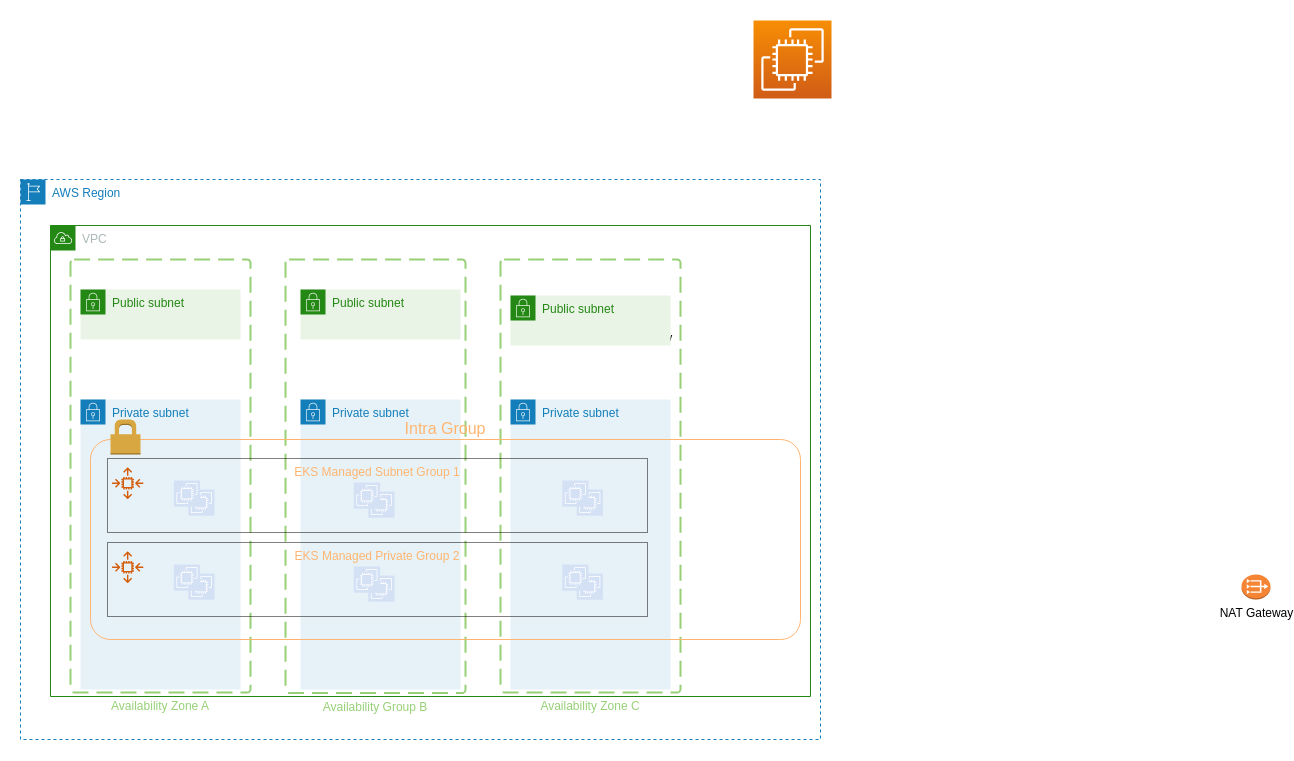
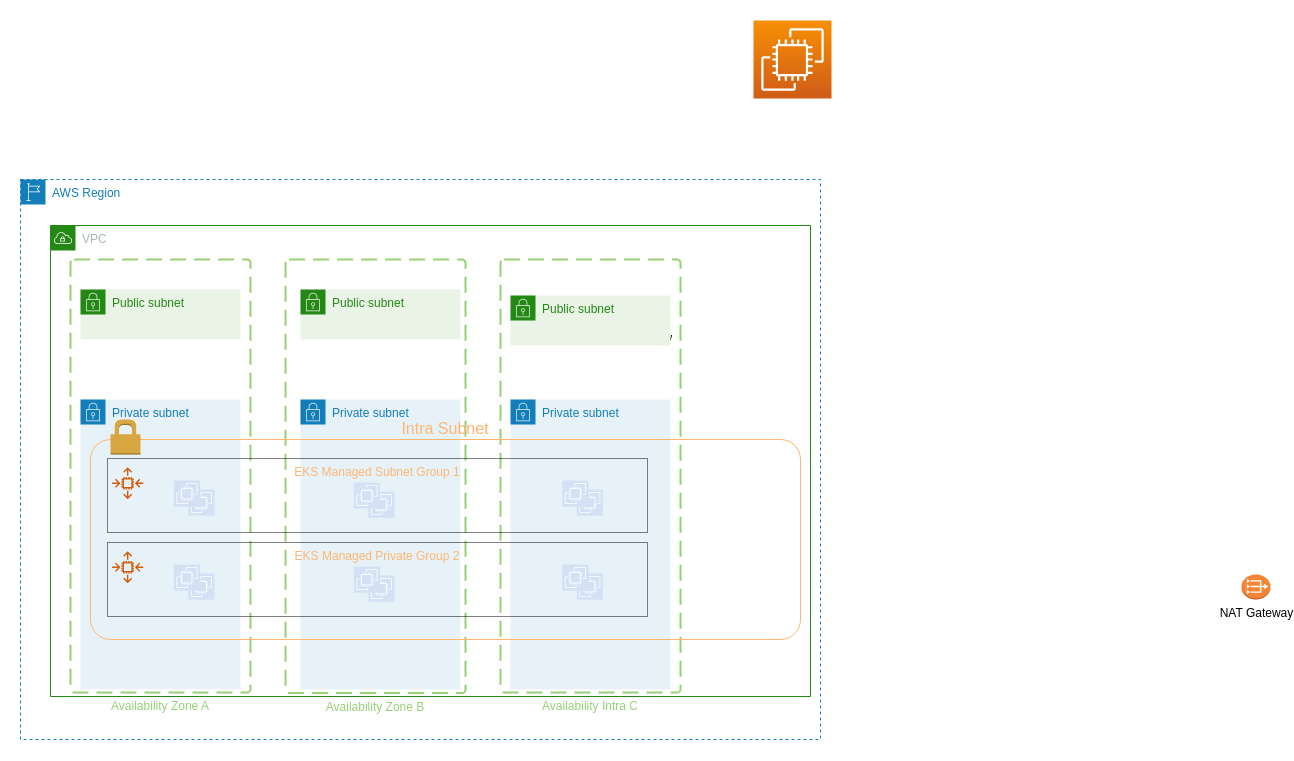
  <mxCell id="0" />
  <mxCell id="1" value="AWS" parent="0" />
  <mxCell id="2" value="Availability Zone A" style="rounded=1;arcSize=2;dashed=1;strokeColor=#97D077;fillColor=none;gradientColor=none;dashPattern=8 4;strokeWidth=2;labelPosition=center;verticalLabelPosition=bottom;align=center;verticalAlign=top;fontColor=#97D077;movable=1;resizable=1;rotatable=1;deletable=1;editable=1;locked=0;connectable=1;" parent="1" vertex="1"><mxGeometry x="70" y="259" width="180" height="433" as="geometry" /></mxCell>
  <mxCell id="3" value="" style="edgeStyle=orthogonalEdgeStyle;rounded=0;orthogonalLoop=1;jettySize=auto;html=1;" parent="1" edge="1"><mxGeometry relative="1" as="geometry"><mxPoint x="220" y="565" as="sourcePoint" /></mxGeometry></mxCell>
  <mxCell id="4" value="AWS Region" style="points=[[0,0],[0.25,0],[0.5,0],[0.75,0],[1,0],[1,0.25],[1,0.5],[1,0.75],[1,1],[0.75,1],[0.5,1],[0.25,1],[0,1],[0,0.75],[0,0.5],[0,0.25]];outlineConnect=0;gradientColor=none;html=1;whiteSpace=wrap;fontSize=12;fontStyle=0;container=0;pointerEvents=0;collapsible=0;recursiveResize=0;shape=mxgraph.aws4.group;grIcon=mxgraph.aws4.group_region;strokeColor=#147EBA;fillColor=none;verticalAlign=top;align=left;spacingLeft=30;fontColor=#147EBA;dashed=1;" parent="1" vertex="1"><mxGeometry x="20" y="179" width="800" height="560" as="geometry" /></mxCell>
  <mxCell id="5" style="edgeStyle=none;curved=1;rounded=0;orthogonalLoop=1;jettySize=auto;html=1;exitX=1;exitY=0.5;exitDx=0;exitDy=0;fontSize=12;startSize=8;endSize=8;movable=0;resizable=0;rotatable=0;deletable=0;editable=0;locked=1;connectable=0;" edge="1" parent="1" source="2" target="2"><mxGeometry relative="1" as="geometry" /></mxCell>
- <mxCell id="6" value="Availability Zone C" style="rounded=1;arcSize=2;dashed=1;strokeColor=#97D077;fillColor=none;gradientColor=none;dashPattern=8 4;strokeWidth=2;labelPosition=center;verticalLabelPosition=bottom;align=center;verticalAlign=top;fontColor=#97D077;movable=1;resizable=1;rotatable=1;deletable=1;editable=1;locked=0;connectable=1;" vertex="1" parent="1"><mxGeometry x="500" y="259" width="180" height="433" as="geometry" /></mxCell>
- <mxCell id="7" value="Availability Group B" style="rounded=1;arcSize=2;dashed=1;strokeColor=#97D077;fillColor=none;gradientColor=none;dashPattern=8 4;strokeWidth=2;labelPosition=center;verticalLabelPosition=bottom;align=center;verticalAlign=top;fontColor=#97D077;movable=1;resizable=1;rotatable=1;deletable=1;editable=1;locked=0;connectable=1;" vertex="1" parent="1"><mxGeometry x="285" y="259" width="180" height="433.5" as="geometry" /></mxCell>
+ <mxCell id="6" value="Availability Intra C" style="rounded=1;arcSize=2;dashed=1;strokeColor=#97D077;fillColor=none;gradientColor=none;dashPattern=8 4;strokeWidth=2;labelPosition=center;verticalLabelPosition=bottom;align=center;verticalAlign=top;fontColor=#97D077;movable=1;resizable=1;rotatable=1;deletable=1;editable=1;locked=0;connectable=1;" vertex="1" parent="1"><mxGeometry x="500" y="259" width="180" height="433" as="geometry" /></mxCell>
+ <mxCell id="7" value="Availability Zone B" style="rounded=1;arcSize=2;dashed=1;strokeColor=#97D077;fillColor=none;gradientColor=none;dashPattern=8 4;strokeWidth=2;labelPosition=center;verticalLabelPosition=bottom;align=center;verticalAlign=top;fontColor=#97D077;movable=1;resizable=1;rotatable=1;deletable=1;editable=1;locked=0;connectable=1;" vertex="1" parent="1"><mxGeometry x="285" y="259" width="180" height="433.5" as="geometry" /></mxCell>
  <mxCell id="8" value="NAT Gateway" style="outlineConnect=0;dashed=0;verticalLabelPosition=bottom;verticalAlign=top;align=center;html=1;shape=mxgraph.aws3.vpc_nat_gateway;fillColor=#F58534;gradientColor=none;" vertex="1" parent="1"><mxGeometry x="1241" y="574" width="29" height="25" as="geometry" /></mxCell>
  <mxCell id="9" value="" style="sketch=0;points=[[0,0,0],[0.25,0,0],[0.5,0,0],[0.75,0,0],[1,0,0],[0,1,0],[0.25,1,0],[0.5,1,0],[0.75,1,0],[1,1,0],[0,0.25,0],[0,0.5,0],[0,0.75,0],[1,0.25,0],[1,0.5,0],[1,0.75,0]];outlineConnect=0;fontColor=#232F3E;gradientColor=#F78E04;gradientDirection=north;fillColor=#D05C17;strokeColor=#ffffff;dashed=0;verticalLabelPosition=bottom;verticalAlign=top;align=center;html=1;fontSize=12;fontStyle=0;aspect=fixed;shape=mxgraph.aws4.resourceIcon;resIcon=mxgraph.aws4.ec2;" vertex="1" parent="1"><mxGeometry x="753" y="20" width="78" height="78" as="geometry" /></mxCell>
  <mxCell id="10" value="VPC" parent="0" />
  <mxCell id="11" value="Private subnet" style="points=[[0,0],[0.25,0],[0.5,0],[0.75,0],[1,0],[1,0.25],[1,0.5],[1,0.75],[1,1],[0.75,1],[0.5,1],[0.25,1],[0,1],[0,0.75],[0,0.5],[0,0.25]];outlineConnect=0;gradientColor=none;html=1;whiteSpace=wrap;fontSize=12;fontStyle=0;container=1;pointerEvents=0;collapsible=0;recursiveResize=0;shape=mxgraph.aws4.group;grIcon=mxgraph.aws4.group_security_group;grStroke=0;strokeColor=#147EBA;fillColor=#E6F2F8;verticalAlign=top;align=left;spacingLeft=30;fontColor=#147EBA;dashed=0;" parent="10" vertex="1"><mxGeometry x="80" y="399" width="160" height="290" as="geometry" /></mxCell>
  <mxCell id="12" value="NAT Gateway" style="outlineConnect=0;dashed=0;verticalLabelPosition=bottom;verticalAlign=top;align=center;html=1;shape=mxgraph.aws3.vpc_nat_gateway;fillColor=#F58534;gradientColor=none;" parent="10" vertex="1"><mxGeometry x="620" y="299" width="29" height="25" as="geometry" /></mxCell>
  <mxCell id="13" value="VPC" style="points=[[0,0],[0.25,0],[0.5,0],[0.75,0],[1,0],[1,0.25],[1,0.5],[1,0.75],[1,1],[0.75,1],[0.5,1],[0.25,1],[0,1],[0,0.75],[0,0.5],[0,0.25]];outlineConnect=0;gradientColor=none;html=1;whiteSpace=wrap;fontSize=12;fontStyle=0;container=1;pointerEvents=0;collapsible=0;recursiveResize=0;shape=mxgraph.aws4.group;grIcon=mxgraph.aws4.group_vpc;strokeColor=#248814;fillColor=none;verticalAlign=top;align=left;spacingLeft=30;fontColor=#AAB7B8;dashed=0;" parent="10" vertex="1"><mxGeometry x="50" y="225" width="760" height="471" as="geometry" /></mxCell>
  <mxCell id="14" value="Public subnet" style="points=[[0,0],[0.25,0],[0.5,0],[0.75,0],[1,0],[1,0.25],[1,0.5],[1,0.75],[1,1],[0.75,1],[0.5,1],[0.25,1],[0,1],[0,0.75],[0,0.5],[0,0.25]];outlineConnect=0;gradientColor=none;html=1;whiteSpace=wrap;fontSize=12;fontStyle=0;container=1;pointerEvents=0;collapsible=0;recursiveResize=0;shape=mxgraph.aws4.group;grIcon=mxgraph.aws4.group_security_group;grStroke=0;strokeColor=#248814;fillColor=#E9F3E6;verticalAlign=top;align=left;spacingLeft=30;fontColor=#248814;dashed=0;" vertex="1" parent="13"><mxGeometry x="460" y="70" width="160" height="50" as="geometry" /></mxCell>
  <mxCell id="15" value="Private subnet" style="points=[[0,0],[0.25,0],[0.5,0],[0.75,0],[1,0],[1,0.25],[1,0.5],[1,0.75],[1,1],[0.75,1],[0.5,1],[0.25,1],[0,1],[0,0.75],[0,0.5],[0,0.25]];outlineConnect=0;gradientColor=none;html=1;whiteSpace=wrap;fontSize=12;fontStyle=0;container=1;pointerEvents=0;collapsible=0;recursiveResize=0;shape=mxgraph.aws4.group;grIcon=mxgraph.aws4.group_security_group;grStroke=0;strokeColor=#147EBA;fillColor=#E6F2F8;verticalAlign=top;align=left;spacingLeft=30;fontColor=#147EBA;dashed=0;" vertex="1" parent="10"><mxGeometry x="510" y="399" width="160" height="290" as="geometry" /></mxCell>
  <mxCell id="16" value="Private subnet" style="points=[[0,0],[0.25,0],[0.5,0],[0.75,0],[1,0],[1,0.25],[1,0.5],[1,0.75],[1,1],[0.75,1],[0.5,1],[0.25,1],[0,1],[0,0.75],[0,0.5],[0,0.25]];outlineConnect=0;gradientColor=none;html=1;whiteSpace=wrap;fontSize=12;fontStyle=0;container=1;pointerEvents=0;collapsible=0;recursiveResize=0;shape=mxgraph.aws4.group;grIcon=mxgraph.aws4.group_security_group;grStroke=0;strokeColor=#147EBA;fillColor=#E6F2F8;verticalAlign=top;align=left;spacingLeft=30;fontColor=#147EBA;dashed=0;" vertex="1" parent="10"><mxGeometry x="300" y="399" width="160" height="290" as="geometry" /></mxCell>
  <mxCell id="17" value="Public subnet" style="points=[[0,0],[0.25,0],[0.5,0],[0.75,0],[1,0],[1,0.25],[1,0.5],[1,0.75],[1,1],[0.75,1],[0.5,1],[0.25,1],[0,1],[0,0.75],[0,0.5],[0,0.25]];outlineConnect=0;gradientColor=none;html=1;whiteSpace=wrap;fontSize=12;fontStyle=0;container=1;pointerEvents=0;collapsible=0;recursiveResize=0;shape=mxgraph.aws4.group;grIcon=mxgraph.aws4.group_security_group;grStroke=0;strokeColor=#248814;fillColor=#E9F3E6;verticalAlign=top;align=left;spacingLeft=30;fontColor=#248814;dashed=0;" vertex="1" parent="10"><mxGeometry x="300" y="289" width="160" height="50" as="geometry" /></mxCell>
  <mxCell id="18" value="Public subnet" style="points=[[0,0],[0.25,0],[0.5,0],[0.75,0],[1,0],[1,0.25],[1,0.5],[1,0.75],[1,1],[0.75,1],[0.5,1],[0.25,1],[0,1],[0,0.75],[0,0.5],[0,0.25]];outlineConnect=0;gradientColor=none;html=1;whiteSpace=wrap;fontSize=12;fontStyle=0;container=1;pointerEvents=0;collapsible=0;recursiveResize=0;shape=mxgraph.aws4.group;grIcon=mxgraph.aws4.group_security_group;grStroke=0;strokeColor=#248814;fillColor=#E9F3E6;verticalAlign=top;align=left;spacingLeft=30;fontColor=#248814;dashed=0;" vertex="1" parent="10"><mxGeometry x="80" y="289" width="160" height="50" as="geometry" /></mxCell>
- <mxCell id="19" value="Intra Group" style="rounded=1;arcSize=10;dashed=0;fillColor=none;gradientColor=none;strokeWidth=1;fontSize=16;verticalAlign=bottom;labelPosition=center;verticalLabelPosition=top;align=center;fontColor=#FFB570;strokeColor=#FFB570;" vertex="1" parent="10"><mxGeometry x="90" y="439" width="710" height="200" as="geometry" /></mxCell>
+ <mxCell id="19" value="Intra Subnet" style="rounded=1;arcSize=10;dashed=0;fillColor=none;gradientColor=none;strokeWidth=1;fontSize=16;verticalAlign=bottom;labelPosition=center;verticalLabelPosition=top;align=center;fontColor=#FFB570;strokeColor=#FFB570;" vertex="1" parent="10"><mxGeometry x="90" y="439" width="710" height="200" as="geometry" /></mxCell>
  <mxCell id="20" value="" style="dashed=0;html=1;shape=mxgraph.aws3.permissions;fillColor=#D9A741;gradientColor=none;dashed=0;fontSize=16;" vertex="1" parent="10"><mxGeometry x="110" y="419" width="30" height="35" as="geometry" /></mxCell>
  <mxCell id="21" value="EKS" parent="0" />
  <mxCell id="22" value="" style="group" vertex="1" connectable="0" parent="21"><mxGeometry x="107" y="458" width="540" height="89" as="geometry" /></mxCell>
  <mxCell id="23" value="" style="group" vertex="1" connectable="0" parent="22"><mxGeometry x="66.317" y="22" width="220.703" height="38.692" as="geometry" /></mxCell>
  <mxCell id="24" value="" style="group" vertex="1" connectable="0" parent="23"><mxGeometry x="180" y="2" width="40.703" height="36.692" as="geometry" /></mxCell>
  <mxCell id="25" value="" style="sketch=0;points=[[0,0,0],[0.25,0,0],[0.5,0,0],[0.75,0,0],[1,0,0],[0,1,0],[0.25,1,0],[0.5,1,0],[0.75,1,0],[1,1,0],[0,0.25,0],[0,0.5,0],[0,0.75,0],[1,0.25,0],[1,0.5,0],[1,0.75,0]];outlineConnect=0;fontColor=#232F3E;gradientColor=#D4E1F5;gradientDirection=north;fillColor=#D4E1F5;strokeColor=#ffffff;dashed=0;verticalLabelPosition=bottom;verticalAlign=top;align=center;html=1;fontSize=12;fontStyle=0;aspect=fixed;shape=mxgraph.aws4.resourceIcon;resIcon=mxgraph.aws4.ec2;" vertex="1" parent="24"><mxGeometry x="14.468" y="9" width="26.235" height="26.235" as="geometry" /></mxCell>
  <mxCell id="26" value="" style="sketch=0;points=[[0,0,0],[0.25,0,0],[0.5,0,0],[0.75,0,0],[1,0,0],[0,1,0],[0.25,1,0],[0.5,1,0],[0.75,1,0],[1,1,0],[0,0.25,0],[0,0.5,0],[0,0.75,0],[1,0.25,0],[1,0.5,0],[1,0.75,0]];outlineConnect=0;fontColor=#232F3E;gradientColor=#D4E1F5;gradientDirection=north;fillColor=#D4E1F5;strokeColor=#ffffff;dashed=0;verticalLabelPosition=bottom;verticalAlign=top;align=center;html=1;fontSize=12;fontStyle=0;aspect=fixed;shape=mxgraph.aws4.resourceIcon;resIcon=mxgraph.aws4.ec2;" vertex="1" parent="24"><mxGeometry width="26.235" height="26.235" as="geometry" /></mxCell>
  <mxCell id="27" value="" style="group" vertex="1" connectable="0" parent="23"><mxGeometry width="40.703" height="36.692" as="geometry" /></mxCell>
  <mxCell id="28" value="" style="sketch=0;points=[[0,0,0],[0.25,0,0],[0.5,0,0],[0.75,0,0],[1,0,0],[0,1,0],[0.25,1,0],[0.5,1,0],[0.75,1,0],[1,1,0],[0,0.25,0],[0,0.5,0],[0,0.75,0],[1,0.25,0],[1,0.5,0],[1,0.75,0]];outlineConnect=0;fontColor=#232F3E;gradientColor=#D4E1F5;gradientDirection=north;fillColor=#D4E1F5;strokeColor=#ffffff;dashed=0;verticalLabelPosition=bottom;verticalAlign=top;align=center;html=1;fontSize=12;fontStyle=0;aspect=fixed;shape=mxgraph.aws4.resourceIcon;resIcon=mxgraph.aws4.ec2;" vertex="1" parent="27"><mxGeometry x="14.468" y="9" width="26.235" height="26.235" as="geometry" /></mxCell>
  <mxCell id="29" value="" style="sketch=0;points=[[0,0,0],[0.25,0,0],[0.5,0,0],[0.75,0,0],[1,0,0],[0,1,0],[0.25,1,0],[0.5,1,0],[0.75,1,0],[1,1,0],[0,0.25,0],[0,0.5,0],[0,0.75,0],[1,0.25,0],[1,0.5,0],[1,0.75,0]];outlineConnect=0;fontColor=#232F3E;gradientColor=#D4E1F5;gradientDirection=north;fillColor=#D4E1F5;strokeColor=#ffffff;dashed=0;verticalLabelPosition=bottom;verticalAlign=top;align=center;html=1;fontSize=12;fontStyle=0;aspect=fixed;shape=mxgraph.aws4.resourceIcon;resIcon=mxgraph.aws4.ec2;" vertex="1" parent="27"><mxGeometry width="26.235" height="26.235" as="geometry" /></mxCell>
  <mxCell id="30" value="" style="group" vertex="1" connectable="0" parent="22"><mxGeometry x="454.738" y="22" width="40.703" height="36.692" as="geometry" /></mxCell>
  <mxCell id="31" value="" style="sketch=0;points=[[0,0,0],[0.25,0,0],[0.5,0,0],[0.75,0,0],[1,0,0],[0,1,0],[0.25,1,0],[0.5,1,0],[0.75,1,0],[1,1,0],[0,0.25,0],[0,0.5,0],[0,0.75,0],[1,0.25,0],[1,0.5,0],[1,0.75,0]];outlineConnect=0;fontColor=#232F3E;gradientColor=#D4E1F5;gradientDirection=north;fillColor=#D4E1F5;strokeColor=#ffffff;dashed=0;verticalLabelPosition=bottom;verticalAlign=top;align=center;html=1;fontSize=12;fontStyle=0;aspect=fixed;shape=mxgraph.aws4.resourceIcon;resIcon=mxgraph.aws4.ec2;" parent="30" vertex="1"><mxGeometry x="14.468" y="9" width="26.235" height="26.235" as="geometry" /></mxCell>
  <mxCell id="32" value="" style="sketch=0;points=[[0,0,0],[0.25,0,0],[0.5,0,0],[0.75,0,0],[1,0,0],[0,1,0],[0.25,1,0],[0.5,1,0],[0.75,1,0],[1,1,0],[0,0.25,0],[0,0.5,0],[0,0.75,0],[1,0.25,0],[1,0.5,0],[1,0.75,0]];outlineConnect=0;fontColor=#232F3E;gradientColor=#D4E1F5;gradientDirection=north;fillColor=#D4E1F5;strokeColor=#ffffff;dashed=0;verticalLabelPosition=bottom;verticalAlign=top;align=center;html=1;fontSize=12;fontStyle=0;aspect=fixed;shape=mxgraph.aws4.resourceIcon;resIcon=mxgraph.aws4.ec2;" parent="30" vertex="1"><mxGeometry width="26.235" height="26.235" as="geometry" /></mxCell>
  <mxCell id="33" value="" style="sketch=0;outlineConnect=0;fontColor=#232F3E;gradientColor=none;fillColor=#D45B07;strokeColor=none;dashed=0;verticalLabelPosition=bottom;verticalAlign=top;align=center;html=1;fontSize=12;fontStyle=0;aspect=fixed;pointerEvents=1;shape=mxgraph.aws4.auto_scaling2;" vertex="1" parent="22"><mxGeometry x="4.427" y="9" width="31.482" height="31.482" as="geometry" /></mxCell>
  <mxCell id="34" value="EKS Managed Subnet Group 1" style="group;strokeColor=default;dashed=1;dashPattern=1 1;container=0;fontColor=#FFB570;" vertex="1" connectable="0" parent="22"><mxGeometry width="540" height="74" as="geometry" /></mxCell>
  <mxCell id="35" value="" style="group" vertex="1" connectable="0" parent="21"><mxGeometry x="107" y="542" width="540" height="74" as="geometry" /></mxCell>
  <mxCell id="36" value="" style="group" vertex="1" connectable="0" parent="35"><mxGeometry x="66.317" y="22" width="220.703" height="38.692" as="geometry" /></mxCell>
  <mxCell id="37" value="" style="group" vertex="1" connectable="0" parent="36"><mxGeometry x="180" y="2" width="40.703" height="36.692" as="geometry" /></mxCell>
  <mxCell id="38" value="" style="sketch=0;points=[[0,0,0],[0.25,0,0],[0.5,0,0],[0.75,0,0],[1,0,0],[0,1,0],[0.25,1,0],[0.5,1,0],[0.75,1,0],[1,1,0],[0,0.25,0],[0,0.5,0],[0,0.75,0],[1,0.25,0],[1,0.5,0],[1,0.75,0]];outlineConnect=0;fontColor=#232F3E;gradientColor=#D4E1F5;gradientDirection=north;fillColor=#D4E1F5;strokeColor=#ffffff;dashed=0;verticalLabelPosition=bottom;verticalAlign=top;align=center;html=1;fontSize=12;fontStyle=0;aspect=fixed;shape=mxgraph.aws4.resourceIcon;resIcon=mxgraph.aws4.ec2;" vertex="1" parent="37"><mxGeometry x="14.468" y="9" width="26.235" height="26.235" as="geometry" /></mxCell>
  <mxCell id="39" value="" style="sketch=0;points=[[0,0,0],[0.25,0,0],[0.5,0,0],[0.75,0,0],[1,0,0],[0,1,0],[0.25,1,0],[0.5,1,0],[0.75,1,0],[1,1,0],[0,0.25,0],[0,0.5,0],[0,0.75,0],[1,0.25,0],[1,0.5,0],[1,0.75,0]];outlineConnect=0;fontColor=#232F3E;gradientColor=#D4E1F5;gradientDirection=north;fillColor=#D4E1F5;strokeColor=#ffffff;dashed=0;verticalLabelPosition=bottom;verticalAlign=top;align=center;html=1;fontSize=12;fontStyle=0;aspect=fixed;shape=mxgraph.aws4.resourceIcon;resIcon=mxgraph.aws4.ec2;" vertex="1" parent="37"><mxGeometry width="26.235" height="26.235" as="geometry" /></mxCell>
  <mxCell id="40" value="" style="group" vertex="1" connectable="0" parent="36"><mxGeometry width="40.703" height="36.692" as="geometry" /></mxCell>
  <mxCell id="41" value="" style="sketch=0;points=[[0,0,0],[0.25,0,0],[0.5,0,0],[0.75,0,0],[1,0,0],[0,1,0],[0.25,1,0],[0.5,1,0],[0.75,1,0],[1,1,0],[0,0.25,0],[0,0.5,0],[0,0.75,0],[1,0.25,0],[1,0.5,0],[1,0.75,0]];outlineConnect=0;fontColor=#232F3E;gradientColor=#D4E1F5;gradientDirection=north;fillColor=#D4E1F5;strokeColor=#ffffff;dashed=0;verticalLabelPosition=bottom;verticalAlign=top;align=center;html=1;fontSize=12;fontStyle=0;aspect=fixed;shape=mxgraph.aws4.resourceIcon;resIcon=mxgraph.aws4.ec2;" vertex="1" parent="40"><mxGeometry x="14.468" y="9" width="26.235" height="26.235" as="geometry" /></mxCell>
  <mxCell id="42" value="" style="sketch=0;points=[[0,0,0],[0.25,0,0],[0.5,0,0],[0.75,0,0],[1,0,0],[0,1,0],[0.25,1,0],[0.5,1,0],[0.75,1,0],[1,1,0],[0,0.25,0],[0,0.5,0],[0,0.75,0],[1,0.25,0],[1,0.5,0],[1,0.75,0]];outlineConnect=0;fontColor=#232F3E;gradientColor=#D4E1F5;gradientDirection=north;fillColor=#D4E1F5;strokeColor=#ffffff;dashed=0;verticalLabelPosition=bottom;verticalAlign=top;align=center;html=1;fontSize=12;fontStyle=0;aspect=fixed;shape=mxgraph.aws4.resourceIcon;resIcon=mxgraph.aws4.ec2;" vertex="1" parent="40"><mxGeometry width="26.235" height="26.235" as="geometry" /></mxCell>
  <mxCell id="43" value="" style="group" vertex="1" connectable="0" parent="35"><mxGeometry x="454.738" y="22" width="40.703" height="36.692" as="geometry" /></mxCell>
  <mxCell id="44" value="" style="sketch=0;points=[[0,0,0],[0.25,0,0],[0.5,0,0],[0.75,0,0],[1,0,0],[0,1,0],[0.25,1,0],[0.5,1,0],[0.75,1,0],[1,1,0],[0,0.25,0],[0,0.5,0],[0,0.75,0],[1,0.25,0],[1,0.5,0],[1,0.75,0]];outlineConnect=0;fontColor=#232F3E;gradientColor=#D4E1F5;gradientDirection=north;fillColor=#D4E1F5;strokeColor=#ffffff;dashed=0;verticalLabelPosition=bottom;verticalAlign=top;align=center;html=1;fontSize=12;fontStyle=0;aspect=fixed;shape=mxgraph.aws4.resourceIcon;resIcon=mxgraph.aws4.ec2;" vertex="1" parent="43"><mxGeometry x="14.468" y="9" width="26.235" height="26.235" as="geometry" /></mxCell>
  <mxCell id="45" value="" style="sketch=0;points=[[0,0,0],[0.25,0,0],[0.5,0,0],[0.75,0,0],[1,0,0],[0,1,0],[0.25,1,0],[0.5,1,0],[0.75,1,0],[1,1,0],[0,0.25,0],[0,0.5,0],[0,0.75,0],[1,0.25,0],[1,0.5,0],[1,0.75,0]];outlineConnect=0;fontColor=#232F3E;gradientColor=#D4E1F5;gradientDirection=north;fillColor=#D4E1F5;strokeColor=#ffffff;dashed=0;verticalLabelPosition=bottom;verticalAlign=top;align=center;html=1;fontSize=12;fontStyle=0;aspect=fixed;shape=mxgraph.aws4.resourceIcon;resIcon=mxgraph.aws4.ec2;" vertex="1" parent="43"><mxGeometry width="26.235" height="26.235" as="geometry" /></mxCell>
  <mxCell id="46" value="" style="sketch=0;outlineConnect=0;fontColor=#232F3E;gradientColor=none;fillColor=#D45B07;strokeColor=none;dashed=0;verticalLabelPosition=bottom;verticalAlign=top;align=center;html=1;fontSize=12;fontStyle=0;aspect=fixed;pointerEvents=1;shape=mxgraph.aws4.auto_scaling2;" vertex="1" parent="35"><mxGeometry x="4.427" y="9" width="31.482" height="31.482" as="geometry" /></mxCell>
  <mxCell id="47" value="EKS Managed Private Group 2" style="group;strokeColor=default;dashed=1;dashPattern=1 1;container=0;fontColor=#FFB570;" vertex="1" connectable="0" parent="35"><mxGeometry width="540" height="74" as="geometry" /></mxCell>
